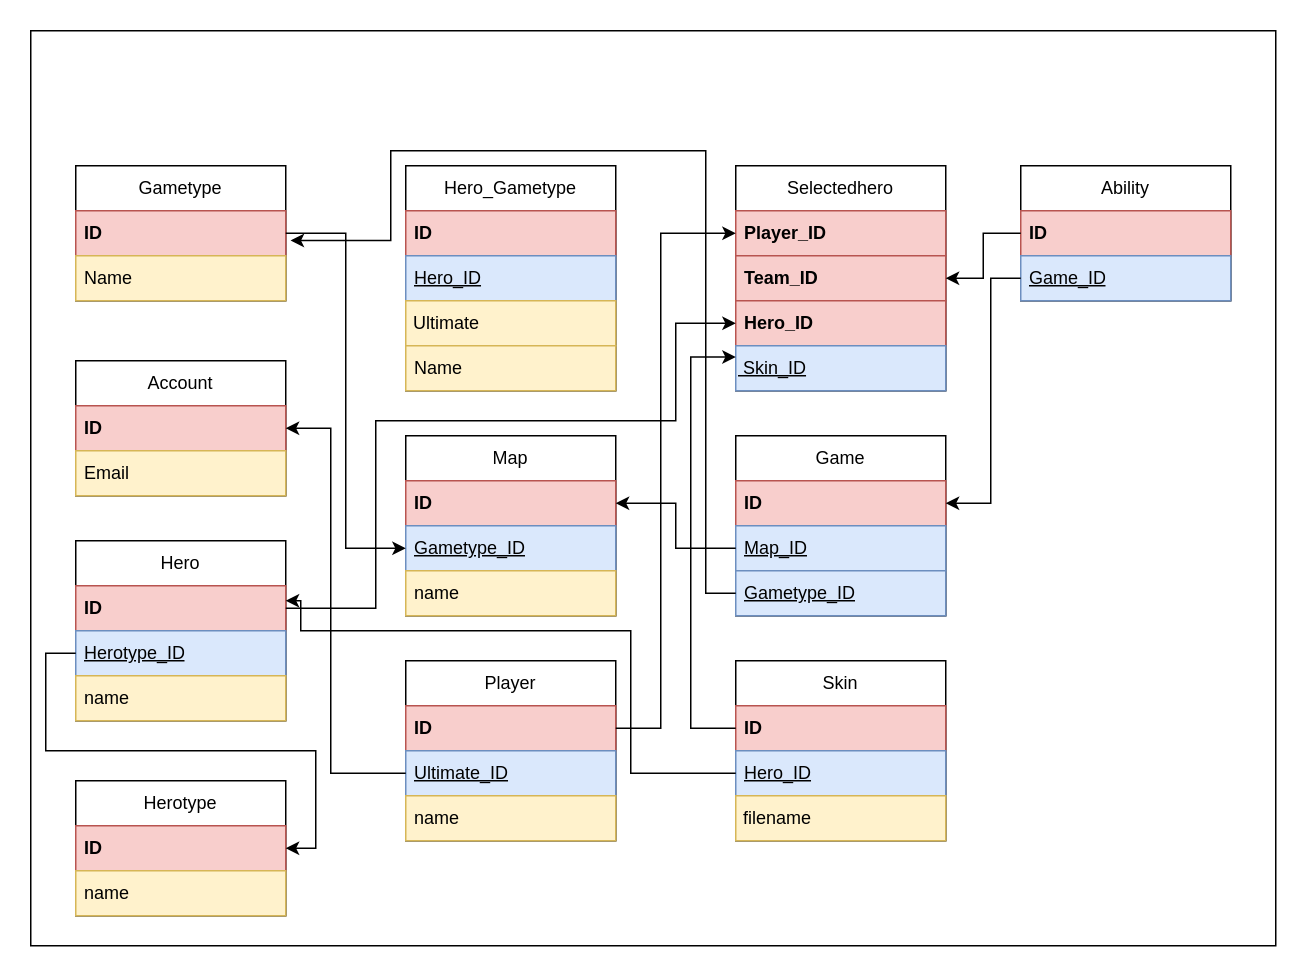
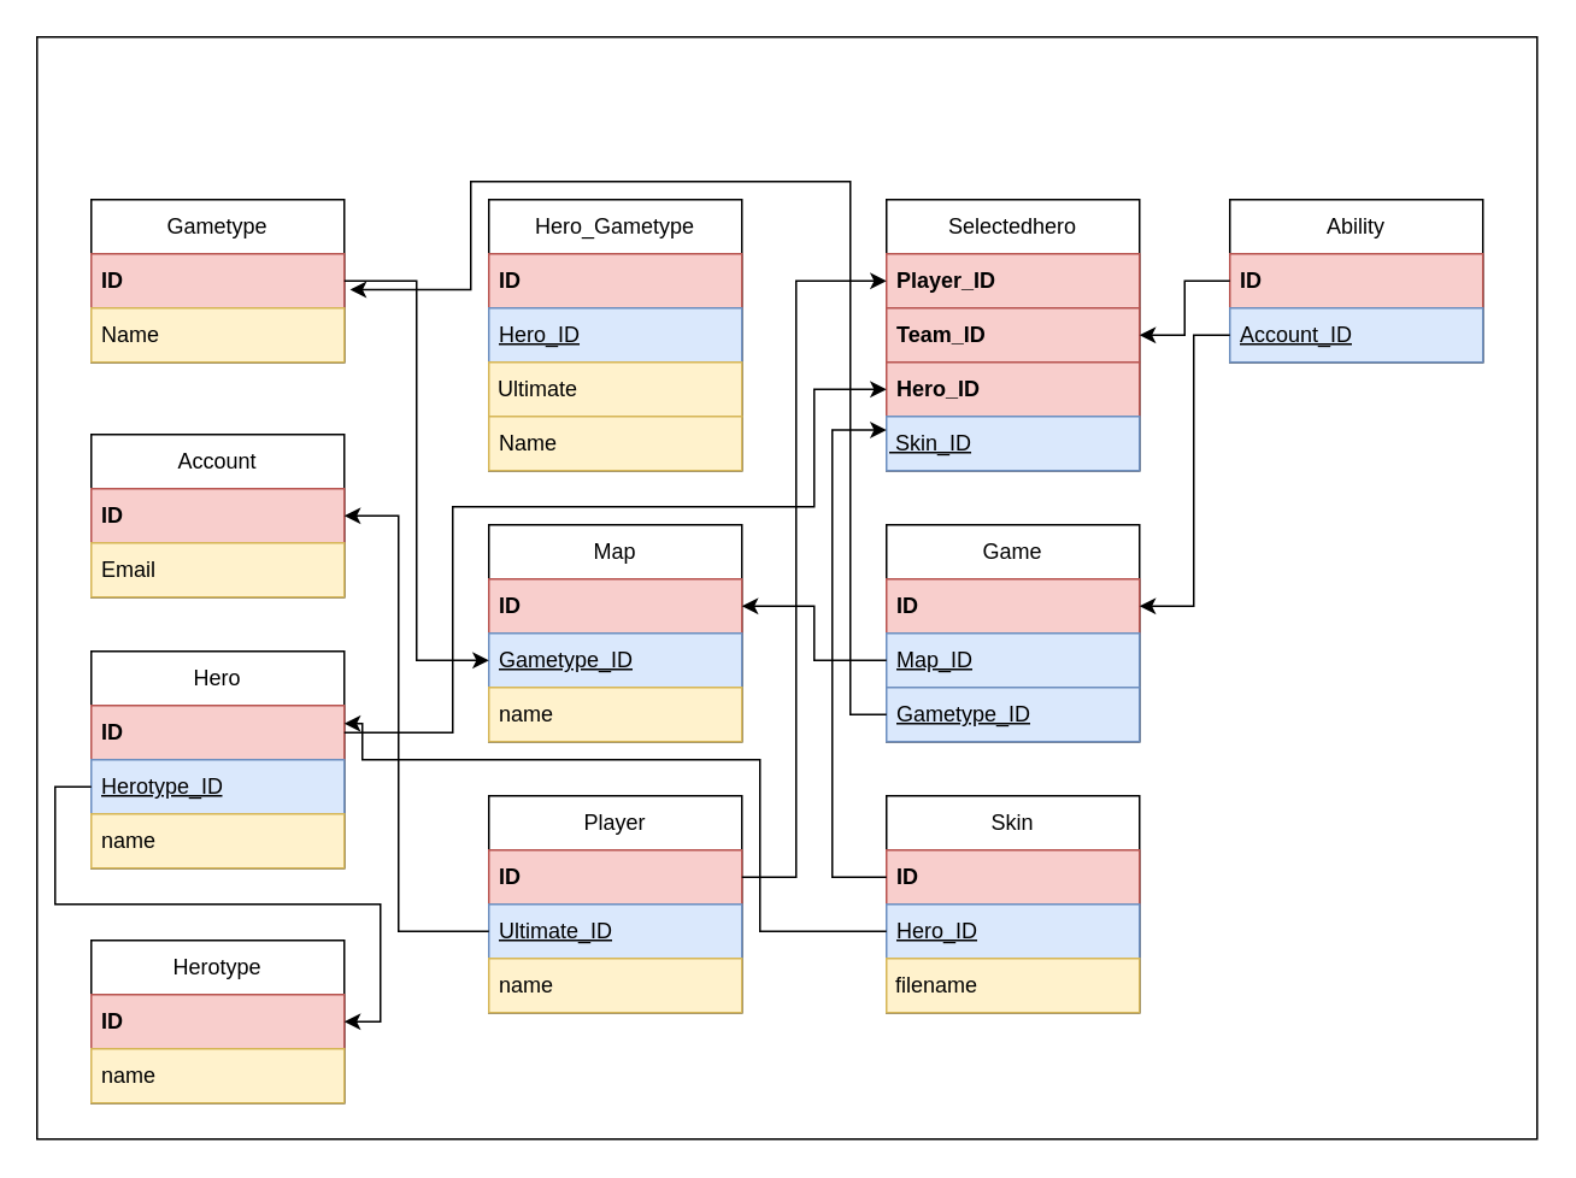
  <mxCell id="0" />
  <mxCell id="1" parent="0" />
  <mxCell id="2" value="" style="rounded=0;whiteSpace=wrap;html=1;" vertex="1" parent="1"><mxGeometry x="20" y="20" width="830" height="610" as="geometry" /></mxCell>
  <mxCell id="3" value="Gametype" style="swimlane;fontStyle=0;childLayout=stackLayout;horizontal=1;startSize=30;horizontalStack=0;resizeParent=1;resizeParentMax=0;resizeLast=0;collapsible=1;marginBottom=0;whiteSpace=wrap;html=1;" vertex="1" parent="1"><mxGeometry x="50" y="110" width="140" height="90" as="geometry" /></mxCell>
  <mxCell id="4" value="&lt;b&gt;ID&lt;/b&gt;" style="text;strokeColor=#b85450;fillColor=#f8cecc;align=left;verticalAlign=middle;spacingLeft=4;spacingRight=4;overflow=hidden;points=[[0,0.5],[1,0.5]];portConstraint=eastwest;rotatable=0;whiteSpace=wrap;html=1;" vertex="1" parent="3"><mxGeometry y="30" width="140" height="30" as="geometry" /></mxCell>
  <mxCell id="5" value="Name" style="text;strokeColor=#d6b656;fillColor=#fff2cc;align=left;verticalAlign=middle;spacingLeft=4;spacingRight=4;overflow=hidden;points=[[0,0.5],[1,0.5]];portConstraint=eastwest;rotatable=0;whiteSpace=wrap;html=1;" vertex="1" parent="3"><mxGeometry y="60" width="140" height="30" as="geometry" /></mxCell>
  <mxCell id="6" value="Account" style="swimlane;fontStyle=0;childLayout=stackLayout;horizontal=1;startSize=30;horizontalStack=0;resizeParent=1;resizeParentMax=0;resizeLast=0;collapsible=1;marginBottom=0;whiteSpace=wrap;html=1;" vertex="1" parent="1"><mxGeometry x="50" y="240" width="140" height="90" as="geometry" /></mxCell>
  <mxCell id="7" value="&lt;b&gt;ID&lt;/b&gt;" style="text;strokeColor=#b85450;fillColor=#f8cecc;align=left;verticalAlign=middle;spacingLeft=4;spacingRight=4;overflow=hidden;points=[[0,0.5],[1,0.5]];portConstraint=eastwest;rotatable=0;whiteSpace=wrap;html=1;" vertex="1" parent="6"><mxGeometry y="30" width="140" height="30" as="geometry" /></mxCell>
  <mxCell id="8" value="Email" style="text;strokeColor=#d6b656;fillColor=#fff2cc;align=left;verticalAlign=middle;spacingLeft=4;spacingRight=4;overflow=hidden;points=[[0,0.5],[1,0.5]];portConstraint=eastwest;rotatable=0;whiteSpace=wrap;html=1;" vertex="1" parent="6"><mxGeometry y="60" width="140" height="30" as="geometry" /></mxCell>
  <mxCell id="9" value="Herotype" style="swimlane;fontStyle=0;childLayout=stackLayout;horizontal=1;startSize=30;horizontalStack=0;resizeParent=1;resizeParentMax=0;resizeLast=0;collapsible=1;marginBottom=0;whiteSpace=wrap;html=1;" vertex="1" parent="1"><mxGeometry x="50" y="520" width="140" height="90" as="geometry" /></mxCell>
  <mxCell id="10" value="&lt;b&gt;ID&lt;/b&gt;" style="text;strokeColor=#b85450;fillColor=#f8cecc;align=left;verticalAlign=middle;spacingLeft=4;spacingRight=4;overflow=hidden;points=[[0,0.5],[1,0.5]];portConstraint=eastwest;rotatable=0;whiteSpace=wrap;html=1;" vertex="1" parent="9"><mxGeometry y="30" width="140" height="30" as="geometry" /></mxCell>
  <mxCell id="11" value="name" style="text;strokeColor=#d6b656;fillColor=#fff2cc;align=left;verticalAlign=middle;spacingLeft=4;spacingRight=4;overflow=hidden;points=[[0,0.5],[1,0.5]];portConstraint=eastwest;rotatable=0;whiteSpace=wrap;html=1;" vertex="1" parent="9"><mxGeometry y="60" width="140" height="30" as="geometry" /></mxCell>
  <mxCell id="12" value="Hero" style="swimlane;fontStyle=0;childLayout=stackLayout;horizontal=1;startSize=30;horizontalStack=0;resizeParent=1;resizeParentMax=0;resizeLast=0;collapsible=1;marginBottom=0;whiteSpace=wrap;html=1;" vertex="1" parent="1"><mxGeometry x="50" y="360" width="140" height="120" as="geometry" /></mxCell>
  <mxCell id="13" value="&lt;b&gt;ID&lt;/b&gt;" style="text;strokeColor=#b85450;fillColor=#f8cecc;align=left;verticalAlign=middle;spacingLeft=4;spacingRight=4;overflow=hidden;points=[[0,0.5],[1,0.5]];portConstraint=eastwest;rotatable=0;whiteSpace=wrap;html=1;" vertex="1" parent="12"><mxGeometry y="30" width="140" height="30" as="geometry" /></mxCell>
  <mxCell id="14" value="&lt;u&gt;Herotype_ID&lt;/u&gt;" style="text;strokeColor=#6c8ebf;fillColor=#dae8fc;align=left;verticalAlign=middle;spacingLeft=4;spacingRight=4;overflow=hidden;points=[[0,0.5],[1,0.5]];portConstraint=eastwest;rotatable=0;whiteSpace=wrap;html=1;" vertex="1" parent="12"><mxGeometry y="60" width="140" height="30" as="geometry" /></mxCell>
  <mxCell id="15" value="name" style="text;strokeColor=#d6b656;fillColor=#fff2cc;align=left;verticalAlign=middle;spacingLeft=4;spacingRight=4;overflow=hidden;points=[[0,0.5],[1,0.5]];portConstraint=eastwest;rotatable=0;whiteSpace=wrap;html=1;" vertex="1" parent="12"><mxGeometry y="90" width="140" height="30" as="geometry" /></mxCell>
  <mxCell id="16" value="&lt;div&gt;&lt;br&gt;&lt;/div&gt;&lt;div&gt;&lt;br&gt;&lt;/div&gt;" style="text;strokeColor=none;fillColor=none;align=left;verticalAlign=middle;spacingLeft=4;spacingRight=4;overflow=hidden;points=[[0,0.5],[1,0.5]];portConstraint=eastwest;rotatable=0;whiteSpace=wrap;html=1;" vertex="1" parent="1"><mxGeometry x="350" y="430" width="140" height="30" as="geometry" /></mxCell>
  <mxCell id="17" value="Hero_Gametype" style="swimlane;fontStyle=0;childLayout=stackLayout;horizontal=1;startSize=30;horizontalStack=0;resizeParent=1;resizeParentMax=0;resizeLast=0;collapsible=1;marginBottom=0;whiteSpace=wrap;html=1;" vertex="1" parent="1"><mxGeometry x="270" y="110" width="140" height="150" as="geometry" /></mxCell>
  <mxCell id="18" value="&lt;b&gt;ID&lt;/b&gt;" style="text;strokeColor=#b85450;fillColor=#f8cecc;align=left;verticalAlign=middle;spacingLeft=4;spacingRight=4;overflow=hidden;points=[[0,0.5],[1,0.5]];portConstraint=eastwest;rotatable=0;whiteSpace=wrap;html=1;" vertex="1" parent="17"><mxGeometry y="30" width="140" height="30" as="geometry" /></mxCell>
  <mxCell id="19" value="&lt;u&gt;Hero_ID&lt;/u&gt;" style="text;strokeColor=#6c8ebf;fillColor=#dae8fc;align=left;verticalAlign=middle;spacingLeft=4;spacingRight=4;overflow=hidden;points=[[0,0.5],[1,0.5]];portConstraint=eastwest;rotatable=0;whiteSpace=wrap;html=1;" vertex="1" parent="17"><mxGeometry y="60" width="140" height="30" as="geometry" /></mxCell>
  <mxCell id="20" value="&amp;nbsp;Ultimate" style="text;html=1;strokeColor=#d6b656;fillColor=#fff2cc;align=left;verticalAlign=middle;whiteSpace=wrap;rounded=0;" vertex="1" parent="17"><mxGeometry y="90" width="140" height="30" as="geometry" /></mxCell>
  <mxCell id="21" value="Name" style="text;strokeColor=#d6b656;fillColor=#fff2cc;align=left;verticalAlign=middle;spacingLeft=4;spacingRight=4;overflow=hidden;points=[[0,0.5],[1,0.5]];portConstraint=eastwest;rotatable=0;whiteSpace=wrap;html=1;" vertex="1" parent="17"><mxGeometry y="120" width="140" height="30" as="geometry" /></mxCell>
  <mxCell id="22" value="Map" style="swimlane;fontStyle=0;childLayout=stackLayout;horizontal=1;startSize=30;horizontalStack=0;resizeParent=1;resizeParentMax=0;resizeLast=0;collapsible=1;marginBottom=0;whiteSpace=wrap;html=1;" vertex="1" parent="1"><mxGeometry x="270" y="290" width="140" height="120" as="geometry" /></mxCell>
  <mxCell id="23" value="&lt;b&gt;ID&lt;/b&gt;" style="text;strokeColor=#b85450;fillColor=#f8cecc;align=left;verticalAlign=middle;spacingLeft=4;spacingRight=4;overflow=hidden;points=[[0,0.5],[1,0.5]];portConstraint=eastwest;rotatable=0;whiteSpace=wrap;html=1;" vertex="1" parent="22"><mxGeometry y="30" width="140" height="30" as="geometry" /></mxCell>
  <mxCell id="24" value="&lt;u&gt;Gametype_ID&lt;/u&gt;" style="text;strokeColor=#6c8ebf;fillColor=#dae8fc;align=left;verticalAlign=middle;spacingLeft=4;spacingRight=4;overflow=hidden;points=[[0,0.5],[1,0.5]];portConstraint=eastwest;rotatable=0;whiteSpace=wrap;html=1;" vertex="1" parent="22"><mxGeometry y="60" width="140" height="30" as="geometry" /></mxCell>
  <mxCell id="25" value="name" style="text;strokeColor=#d6b656;fillColor=#fff2cc;align=left;verticalAlign=middle;spacingLeft=4;spacingRight=4;overflow=hidden;points=[[0,0.5],[1,0.5]];portConstraint=eastwest;rotatable=0;whiteSpace=wrap;html=1;" vertex="1" parent="22"><mxGeometry y="90" width="140" height="30" as="geometry" /></mxCell>
  <mxCell id="26" value="Player" style="swimlane;fontStyle=0;childLayout=stackLayout;horizontal=1;startSize=30;horizontalStack=0;resizeParent=1;resizeParentMax=0;resizeLast=0;collapsible=1;marginBottom=0;whiteSpace=wrap;html=1;" vertex="1" parent="1"><mxGeometry x="270" y="440" width="140" height="120" as="geometry" /></mxCell>
  <mxCell id="27" value="&lt;b&gt;ID&lt;/b&gt;" style="text;strokeColor=#b85450;fillColor=#f8cecc;align=left;verticalAlign=middle;spacingLeft=4;spacingRight=4;overflow=hidden;points=[[0,0.5],[1,0.5]];portConstraint=eastwest;rotatable=0;whiteSpace=wrap;html=1;" vertex="1" parent="26"><mxGeometry y="30" width="140" height="30" as="geometry" /></mxCell>
  <mxCell id="28" value="&lt;u&gt;Ultimate_ID&lt;/u&gt;" style="text;strokeColor=#6c8ebf;fillColor=#dae8fc;align=left;verticalAlign=middle;spacingLeft=4;spacingRight=4;overflow=hidden;points=[[0,0.5],[1,0.5]];portConstraint=eastwest;rotatable=0;whiteSpace=wrap;html=1;" vertex="1" parent="26"><mxGeometry y="60" width="140" height="30" as="geometry" /></mxCell>
  <mxCell id="29" value="name" style="text;strokeColor=#d6b656;fillColor=#fff2cc;align=left;verticalAlign=middle;spacingLeft=4;spacingRight=4;overflow=hidden;points=[[0,0.5],[1,0.5]];portConstraint=eastwest;rotatable=0;whiteSpace=wrap;html=1;" vertex="1" parent="26"><mxGeometry y="90" width="140" height="30" as="geometry" /></mxCell>
  <mxCell id="30" value="Selectedhero" style="swimlane;fontStyle=0;childLayout=stackLayout;horizontal=1;startSize=30;horizontalStack=0;resizeParent=1;resizeParentMax=0;resizeLast=0;collapsible=1;marginBottom=0;whiteSpace=wrap;html=1;" vertex="1" parent="1"><mxGeometry x="490" y="110" width="140" height="150" as="geometry" /></mxCell>
  <mxCell id="31" value="&lt;b&gt;Player_ID&lt;/b&gt;" style="text;strokeColor=#b85450;fillColor=#f8cecc;align=left;verticalAlign=middle;spacingLeft=4;spacingRight=4;overflow=hidden;points=[[0,0.5],[1,0.5]];portConstraint=eastwest;rotatable=0;whiteSpace=wrap;html=1;" vertex="1" parent="30"><mxGeometry y="30" width="140" height="30" as="geometry" /></mxCell>
  <mxCell id="32" value="&lt;b&gt;Team_ID&lt;/b&gt;" style="text;strokeColor=#b85450;fillColor=#f8cecc;align=left;verticalAlign=middle;spacingLeft=4;spacingRight=4;overflow=hidden;points=[[0,0.5],[1,0.5]];portConstraint=eastwest;rotatable=0;whiteSpace=wrap;html=1;" vertex="1" parent="30"><mxGeometry y="60" width="140" height="30" as="geometry" /></mxCell>
  <mxCell id="33" value="&lt;b&gt;Hero_ID&lt;/b&gt;" style="text;strokeColor=#b85450;fillColor=#f8cecc;align=left;verticalAlign=middle;spacingLeft=4;spacingRight=4;overflow=hidden;points=[[0,0.5],[1,0.5]];portConstraint=eastwest;rotatable=0;whiteSpace=wrap;html=1;" vertex="1" parent="30"><mxGeometry y="90" width="140" height="30" as="geometry" /></mxCell>
  <mxCell id="34" value="&lt;div align=&quot;left&quot;&gt;&lt;u&gt;&amp;nbsp;Skin_ID&lt;/u&gt;&lt;/div&gt;" style="text;html=1;strokeColor=#6c8ebf;fillColor=#dae8fc;align=left;verticalAlign=middle;whiteSpace=wrap;rounded=0;" vertex="1" parent="30"><mxGeometry y="120" width="140" height="30" as="geometry" /></mxCell>
  <mxCell id="35" value="Game" style="swimlane;fontStyle=0;childLayout=stackLayout;horizontal=1;startSize=30;horizontalStack=0;resizeParent=1;resizeParentMax=0;resizeLast=0;collapsible=1;marginBottom=0;whiteSpace=wrap;html=1;" vertex="1" parent="1"><mxGeometry x="490" y="290" width="140" height="120" as="geometry" /></mxCell>
  <mxCell id="36" value="&lt;b&gt;ID&lt;/b&gt;" style="text;strokeColor=#b85450;fillColor=#f8cecc;align=left;verticalAlign=middle;spacingLeft=4;spacingRight=4;overflow=hidden;points=[[0,0.5],[1,0.5]];portConstraint=eastwest;rotatable=0;whiteSpace=wrap;html=1;" vertex="1" parent="35"><mxGeometry y="30" width="140" height="30" as="geometry" /></mxCell>
  <mxCell id="37" value="&lt;u&gt;Map_ID&lt;/u&gt;" style="text;strokeColor=#6c8ebf;fillColor=#dae8fc;align=left;verticalAlign=middle;spacingLeft=4;spacingRight=4;overflow=hidden;points=[[0,0.5],[1,0.5]];portConstraint=eastwest;rotatable=0;whiteSpace=wrap;html=1;" vertex="1" parent="35"><mxGeometry y="60" width="140" height="30" as="geometry" /></mxCell>
  <mxCell id="38" value="&lt;u&gt;Gametype_ID&lt;/u&gt;" style="text;strokeColor=#6c8ebf;fillColor=#dae8fc;align=left;verticalAlign=middle;spacingLeft=4;spacingRight=4;overflow=hidden;points=[[0,0.5],[1,0.5]];portConstraint=eastwest;rotatable=0;whiteSpace=wrap;html=1;" vertex="1" parent="35"><mxGeometry y="90" width="140" height="30" as="geometry" /></mxCell>
  <mxCell id="39" value="Ability" style="swimlane;fontStyle=0;childLayout=stackLayout;horizontal=1;startSize=30;horizontalStack=0;resizeParent=1;resizeParentMax=0;resizeLast=0;collapsible=1;marginBottom=0;whiteSpace=wrap;html=1;" vertex="1" parent="1"><mxGeometry x="680" y="110" width="140" height="90" as="geometry" /></mxCell>
  <mxCell id="40" value="&lt;b&gt;ID&lt;/b&gt;" style="text;strokeColor=#b85450;fillColor=#f8cecc;align=left;verticalAlign=middle;spacingLeft=4;spacingRight=4;overflow=hidden;points=[[0,0.5],[1,0.5]];portConstraint=eastwest;rotatable=0;whiteSpace=wrap;html=1;" vertex="1" parent="39"><mxGeometry y="30" width="140" height="30" as="geometry" /></mxCell>
- <mxCell id="41" value="&lt;u&gt;Game_ID&lt;/u&gt;" style="text;strokeColor=#6c8ebf;fillColor=#dae8fc;align=left;verticalAlign=middle;spacingLeft=4;spacingRight=4;overflow=hidden;points=[[0,0.5],[1,0.5]];portConstraint=eastwest;rotatable=0;whiteSpace=wrap;html=1;" vertex="1" parent="39"><mxGeometry y="60" width="140" height="30" as="geometry" /></mxCell>
+ <mxCell id="41" value="&lt;u&gt;Account_ID&lt;/u&gt;" style="text;strokeColor=#6c8ebf;fillColor=#dae8fc;align=left;verticalAlign=middle;spacingLeft=4;spacingRight=4;overflow=hidden;points=[[0,0.5],[1,0.5]];portConstraint=eastwest;rotatable=0;whiteSpace=wrap;html=1;" vertex="1" parent="39"><mxGeometry y="60" width="140" height="30" as="geometry" /></mxCell>
  <mxCell id="42" value="Skin" style="swimlane;fontStyle=0;childLayout=stackLayout;horizontal=1;startSize=30;horizontalStack=0;resizeParent=1;resizeParentMax=0;resizeLast=0;collapsible=1;marginBottom=0;whiteSpace=wrap;html=1;" vertex="1" parent="1"><mxGeometry x="490" y="440" width="140" height="120" as="geometry" /></mxCell>
  <mxCell id="43" value="&lt;b&gt;ID&lt;/b&gt;" style="text;strokeColor=#b85450;fillColor=#f8cecc;align=left;verticalAlign=middle;spacingLeft=4;spacingRight=4;overflow=hidden;points=[[0,0.5],[1,0.5]];portConstraint=eastwest;rotatable=0;whiteSpace=wrap;html=1;" vertex="1" parent="42"><mxGeometry y="30" width="140" height="30" as="geometry" /></mxCell>
  <mxCell id="44" value="&lt;u&gt;Hero_ID&lt;/u&gt;" style="text;strokeColor=#6c8ebf;fillColor=#dae8fc;align=left;verticalAlign=middle;spacingLeft=4;spacingRight=4;overflow=hidden;points=[[0,0.5],[1,0.5]];portConstraint=eastwest;rotatable=0;whiteSpace=wrap;html=1;" vertex="1" parent="42"><mxGeometry y="60" width="140" height="30" as="geometry" /></mxCell>
  <mxCell id="45" value="&lt;div align=&quot;left&quot;&gt;&amp;nbsp;filename&lt;/div&gt;" style="text;html=1;strokeColor=#d6b656;fillColor=#fff2cc;align=left;verticalAlign=middle;whiteSpace=wrap;rounded=0;" vertex="1" parent="42"><mxGeometry y="90" width="140" height="30" as="geometry" /></mxCell>
  <mxCell id="46" style="edgeStyle=orthogonalEdgeStyle;rounded=0;orthogonalLoop=1;jettySize=auto;html=1;entryX=0;entryY=0.5;entryDx=0;entryDy=0;" edge="1" parent="1" source="4" target="24"><mxGeometry relative="1" as="geometry" /></mxCell>
  <mxCell id="47" value="" style="edgeStyle=orthogonalEdgeStyle;rounded=0;orthogonalLoop=1;jettySize=auto;html=1;entryX=1;entryY=0.5;entryDx=0;entryDy=0;" edge="1" parent="1" source="14" target="10"><mxGeometry relative="1" as="geometry" /></mxCell>
  <mxCell id="48" style="edgeStyle=orthogonalEdgeStyle;rounded=0;orthogonalLoop=1;jettySize=auto;html=1;exitX=0;exitY=0.5;exitDx=0;exitDy=0;entryX=1;entryY=0.5;entryDx=0;entryDy=0;" edge="1" parent="1" source="28" target="7"><mxGeometry relative="1" as="geometry"><Array as="points"><mxPoint x="220" y="515" /><mxPoint x="220" y="285" /></Array></mxGeometry></mxCell>
  <mxCell id="49" style="edgeStyle=orthogonalEdgeStyle;rounded=0;orthogonalLoop=1;jettySize=auto;html=1;" edge="1" parent="1" source="44"><mxGeometry relative="1" as="geometry"><mxPoint x="190" y="400" as="targetPoint" /><Array as="points"><mxPoint x="420" y="515" /><mxPoint x="420" y="420" /><mxPoint x="200" y="420" /><mxPoint x="200" y="400" /></Array></mxGeometry></mxCell>
  <mxCell id="50" style="edgeStyle=orthogonalEdgeStyle;rounded=0;orthogonalLoop=1;jettySize=auto;html=1;entryX=1;entryY=0.5;entryDx=0;entryDy=0;" edge="1" parent="1" source="37" target="23"><mxGeometry relative="1" as="geometry" /></mxCell>
  <mxCell id="51" style="edgeStyle=orthogonalEdgeStyle;rounded=0;orthogonalLoop=1;jettySize=auto;html=1;entryX=1.023;entryY=0.662;entryDx=0;entryDy=0;entryPerimeter=0;" edge="1" parent="1" source="38" target="4"><mxGeometry relative="1" as="geometry"><Array as="points"><mxPoint x="470" y="395" /><mxPoint x="470" y="100" /><mxPoint x="260" y="100" /><mxPoint x="260" y="160" /></Array></mxGeometry></mxCell>
  <mxCell id="52" style="edgeStyle=orthogonalEdgeStyle;rounded=0;orthogonalLoop=1;jettySize=auto;html=1;entryX=1;entryY=0.5;entryDx=0;entryDy=0;" edge="1" parent="1" source="40" target="32"><mxGeometry relative="1" as="geometry" /></mxCell>
  <mxCell id="53" style="edgeStyle=orthogonalEdgeStyle;rounded=0;orthogonalLoop=1;jettySize=auto;html=1;" edge="1" parent="1" source="41" target="36"><mxGeometry relative="1" as="geometry"><Array as="points"><mxPoint x="660" y="185" /><mxPoint x="660" y="335" /></Array></mxGeometry></mxCell>
  <mxCell id="54" style="edgeStyle=orthogonalEdgeStyle;rounded=0;orthogonalLoop=1;jettySize=auto;html=1;entryX=0;entryY=0.25;entryDx=0;entryDy=0;" edge="1" parent="1" source="43" target="34"><mxGeometry relative="1" as="geometry"><Array as="points"><mxPoint x="460" y="485" /><mxPoint x="460" y="238" /></Array></mxGeometry></mxCell>
  <mxCell id="55" style="edgeStyle=orthogonalEdgeStyle;rounded=0;orthogonalLoop=1;jettySize=auto;html=1;exitX=1;exitY=0.5;exitDx=0;exitDy=0;" edge="1" parent="1" source="27" target="31"><mxGeometry relative="1" as="geometry"><Array as="points"><mxPoint x="440" y="485" /><mxPoint x="440" y="155" /></Array></mxGeometry></mxCell>
  <mxCell id="56" style="edgeStyle=orthogonalEdgeStyle;rounded=0;orthogonalLoop=1;jettySize=auto;html=1;entryX=0;entryY=0.5;entryDx=0;entryDy=0;" edge="1" parent="1" source="13" target="33"><mxGeometry relative="1" as="geometry"><Array as="points"><mxPoint x="250" y="405" /><mxPoint x="250" y="280" /><mxPoint x="450" y="280" /><mxPoint x="450" y="215" /></Array></mxGeometry></mxCell>
